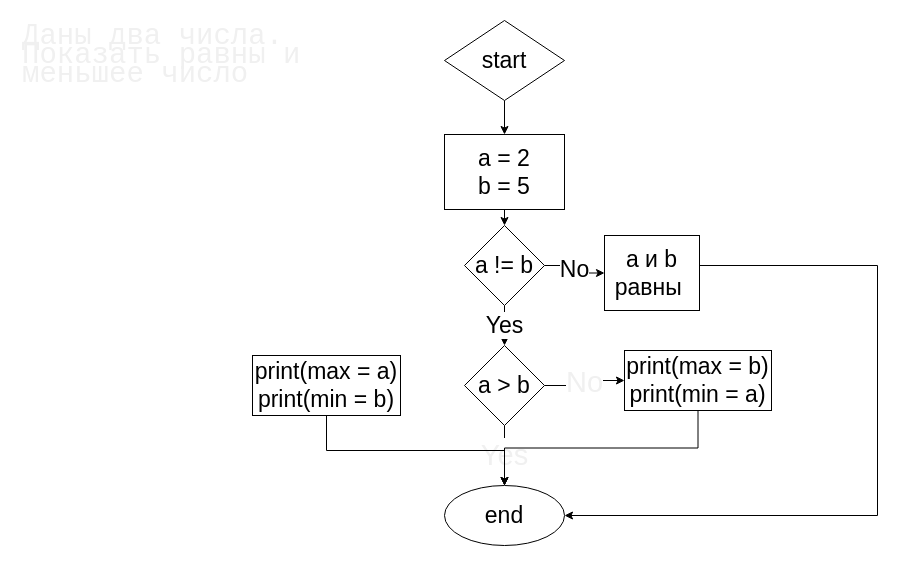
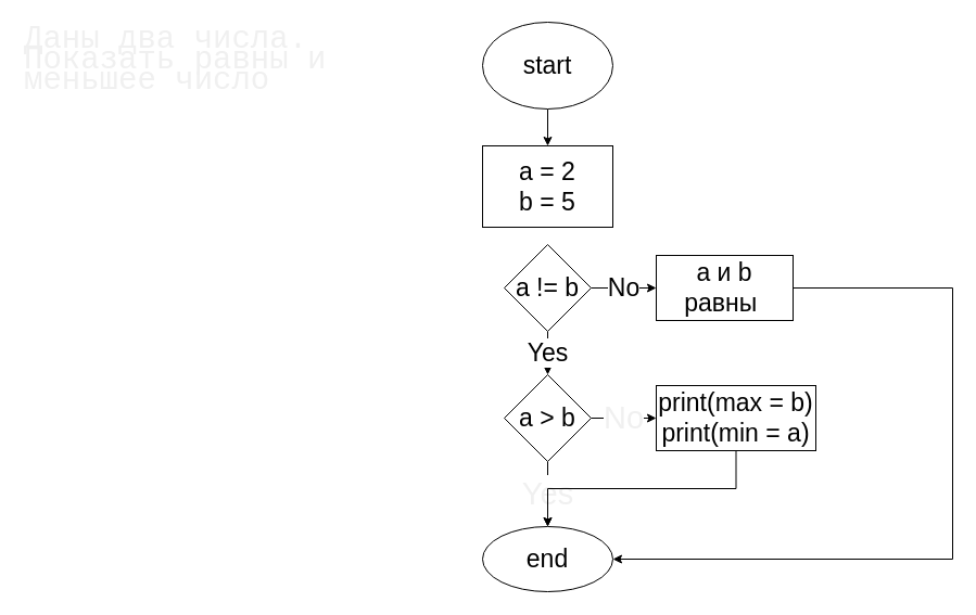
  <mxCell id="0" />
  <mxCell id="1" parent="0" />
  <mxCell id="2" value="" style="edgeStyle=orthogonalEdgeStyle;rounded=0;orthogonalLoop=1;jettySize=auto;html=1;fontSize=23;" parent="1" source="3" target="5" edge="1"><mxGeometry relative="1" as="geometry" /></mxCell>
- <mxCell id="3" value="start" style="rhombus;whiteSpace=wrap;html=1;fontSize=23;" parent="1" vertex="1"><mxGeometry x="444" y="20" width="120" height="80" as="geometry" /></mxCell>
- <mxCell id="4" style="edgeStyle=orthogonalEdgeStyle;rounded=0;orthogonalLoop=1;jettySize=auto;html=1;exitX=0.5;exitY=1;exitDx=0;exitDy=0;entryX=0.5;entryY=0;entryDx=0;entryDy=0;fontSize=29;fontColor=#F0F0F0;" parent="1" source="5" target="8" edge="1"><mxGeometry relative="1" as="geometry"><mxPoint x="504" y="232" as="targetPoint" /></mxGeometry></mxCell>
+ <mxCell id="3" value="start" style="ellipse;whiteSpace=wrap;html=1;fontSize=23;" parent="1" vertex="1"><mxGeometry x="444" y="20" width="120" height="80" as="geometry" /></mxCell>
  <mxCell id="5" value="a = 2&lt;br&gt;b = 5" style="whiteSpace=wrap;html=1;fontSize=23;" parent="1" vertex="1"><mxGeometry x="444" y="134" width="120" height="75" as="geometry" /></mxCell>
  <mxCell id="6" value="Yes" style="edgeStyle=orthogonalEdgeStyle;rounded=0;orthogonalLoop=1;jettySize=auto;html=1;fontSize=23;" parent="1" source="8" target="11" edge="1"><mxGeometry relative="1" as="geometry" /></mxCell>
  <mxCell id="7" value="No" style="edgeStyle=orthogonalEdgeStyle;rounded=0;orthogonalLoop=1;jettySize=auto;html=1;fontSize=23;" parent="1" source="8" target="13" edge="1"><mxGeometry relative="1" as="geometry" /></mxCell>
  <mxCell id="8" value="a != b" style="rhombus;whiteSpace=wrap;html=1;fontSize=23;" parent="1" vertex="1"><mxGeometry x="464" y="225" width="80" height="80" as="geometry" /></mxCell>
  <mxCell id="9" value="Yes" style="edgeStyle=orthogonalEdgeStyle;rounded=0;orthogonalLoop=1;jettySize=auto;html=1;fontSize=29;fontColor=#F0F0F0;" parent="1" source="11" target="19" edge="1"><mxGeometry relative="1" as="geometry" /></mxCell>
  <mxCell id="10" value="No" style="edgeStyle=orthogonalEdgeStyle;rounded=0;orthogonalLoop=1;jettySize=auto;html=1;fontSize=29;fontColor=#F0F0F0;" parent="1" source="11" target="18" edge="1"><mxGeometry relative="1" as="geometry" /></mxCell>
  <mxCell id="11" value="a &amp;gt; b" style="rhombus;whiteSpace=wrap;html=1;fontSize=23;" parent="1" vertex="1"><mxGeometry x="464" y="345" width="80" height="80" as="geometry" /></mxCell>
  <mxCell id="12" style="edgeStyle=orthogonalEdgeStyle;rounded=0;orthogonalLoop=1;jettySize=auto;html=1;exitX=1;exitY=0.5;exitDx=0;exitDy=0;entryX=1;entryY=0.5;entryDx=0;entryDy=0;fontSize=29;fontColor=#F0F0F0;" parent="1" source="13" target="19" edge="1"><mxGeometry relative="1" as="geometry"><Array as="points"><mxPoint x="877" y="265" /><mxPoint x="877" y="515" /></Array></mxGeometry></mxCell>
- <mxCell id="13" value="a и b равны&amp;nbsp;" style="whiteSpace=wrap;html=1;fontSize=23;" parent="1" vertex="1"><mxGeometry x="604" y="235" width="95" height="75" as="geometry" /></mxCell>
+ <mxCell id="13" value="a и b равны&amp;nbsp;" style="whiteSpace=wrap;html=1;fontSize=23;" parent="1" vertex="1"><mxGeometry x="604" y="235" width="126" height="60" as="geometry" /></mxCell>
  <mxCell id="14" value="&lt;div style=&quot;font-family: Consolas, &amp;quot;Courier New&amp;quot;, monospace; font-weight: normal; font-size: 29px; line-height: 19px;&quot;&gt;&lt;div style=&quot;font-size: 29px;&quot;&gt;&lt;span style=&quot;font-size: 29px;&quot;&gt;Даны два числа. Показать равны и меньшее число&lt;/span&gt;&lt;/div&gt;&lt;/div&gt;" style="text;whiteSpace=wrap;html=1;fontSize=29;fontColor=#F0F0F0;labelBackgroundColor=none;" parent="1" vertex="1"><mxGeometry x="20" y="20" width="400" height="60" as="geometry" /></mxCell>
- <mxCell id="15" style="edgeStyle=orthogonalEdgeStyle;rounded=0;html=1;exitX=0.5;exitY=1;exitDx=0;exitDy=0;entryX=0.5;entryY=0;entryDx=0;entryDy=0;elbow=vertical;" edge="1" parent="1" source="16" target="19"><mxGeometry relative="1" as="geometry" /></mxCell>
- <mxCell id="16" value="print(max = a)&lt;br&gt;print(min = b)" style="whiteSpace=wrap;html=1;fontSize=23;" parent="1" vertex="1"><mxGeometry x="252" y="355" width="148" height="60" as="geometry" /></mxCell>
  <mxCell id="17" style="edgeStyle=orthogonalEdgeStyle;html=1;exitX=0.5;exitY=1;exitDx=0;exitDy=0;entryX=0.5;entryY=0;entryDx=0;entryDy=0;elbow=vertical;rounded=0;" edge="1" parent="1" source="18" target="19"><mxGeometry relative="1" as="geometry" /></mxCell>
- <mxCell id="18" value="print(max = b)&lt;br&gt;print(min = a)" style="whiteSpace=wrap;html=1;fontSize=23;" parent="1" vertex="1"><mxGeometry x="624" y="350" width="147" height="60" as="geometry" /></mxCell>
+ <mxCell id="18" value="print(max = b)&lt;br&gt;print(min = a)" style="whiteSpace=wrap;html=1;fontSize=23;" parent="1" vertex="1"><mxGeometry x="604" y="355" width="147" height="60" as="geometry" /></mxCell>
  <mxCell id="19" value="end" style="ellipse;whiteSpace=wrap;html=1;fontSize=23;" parent="1" vertex="1"><mxGeometry x="444" y="485" width="120" height="60" as="geometry" /></mxCell>
